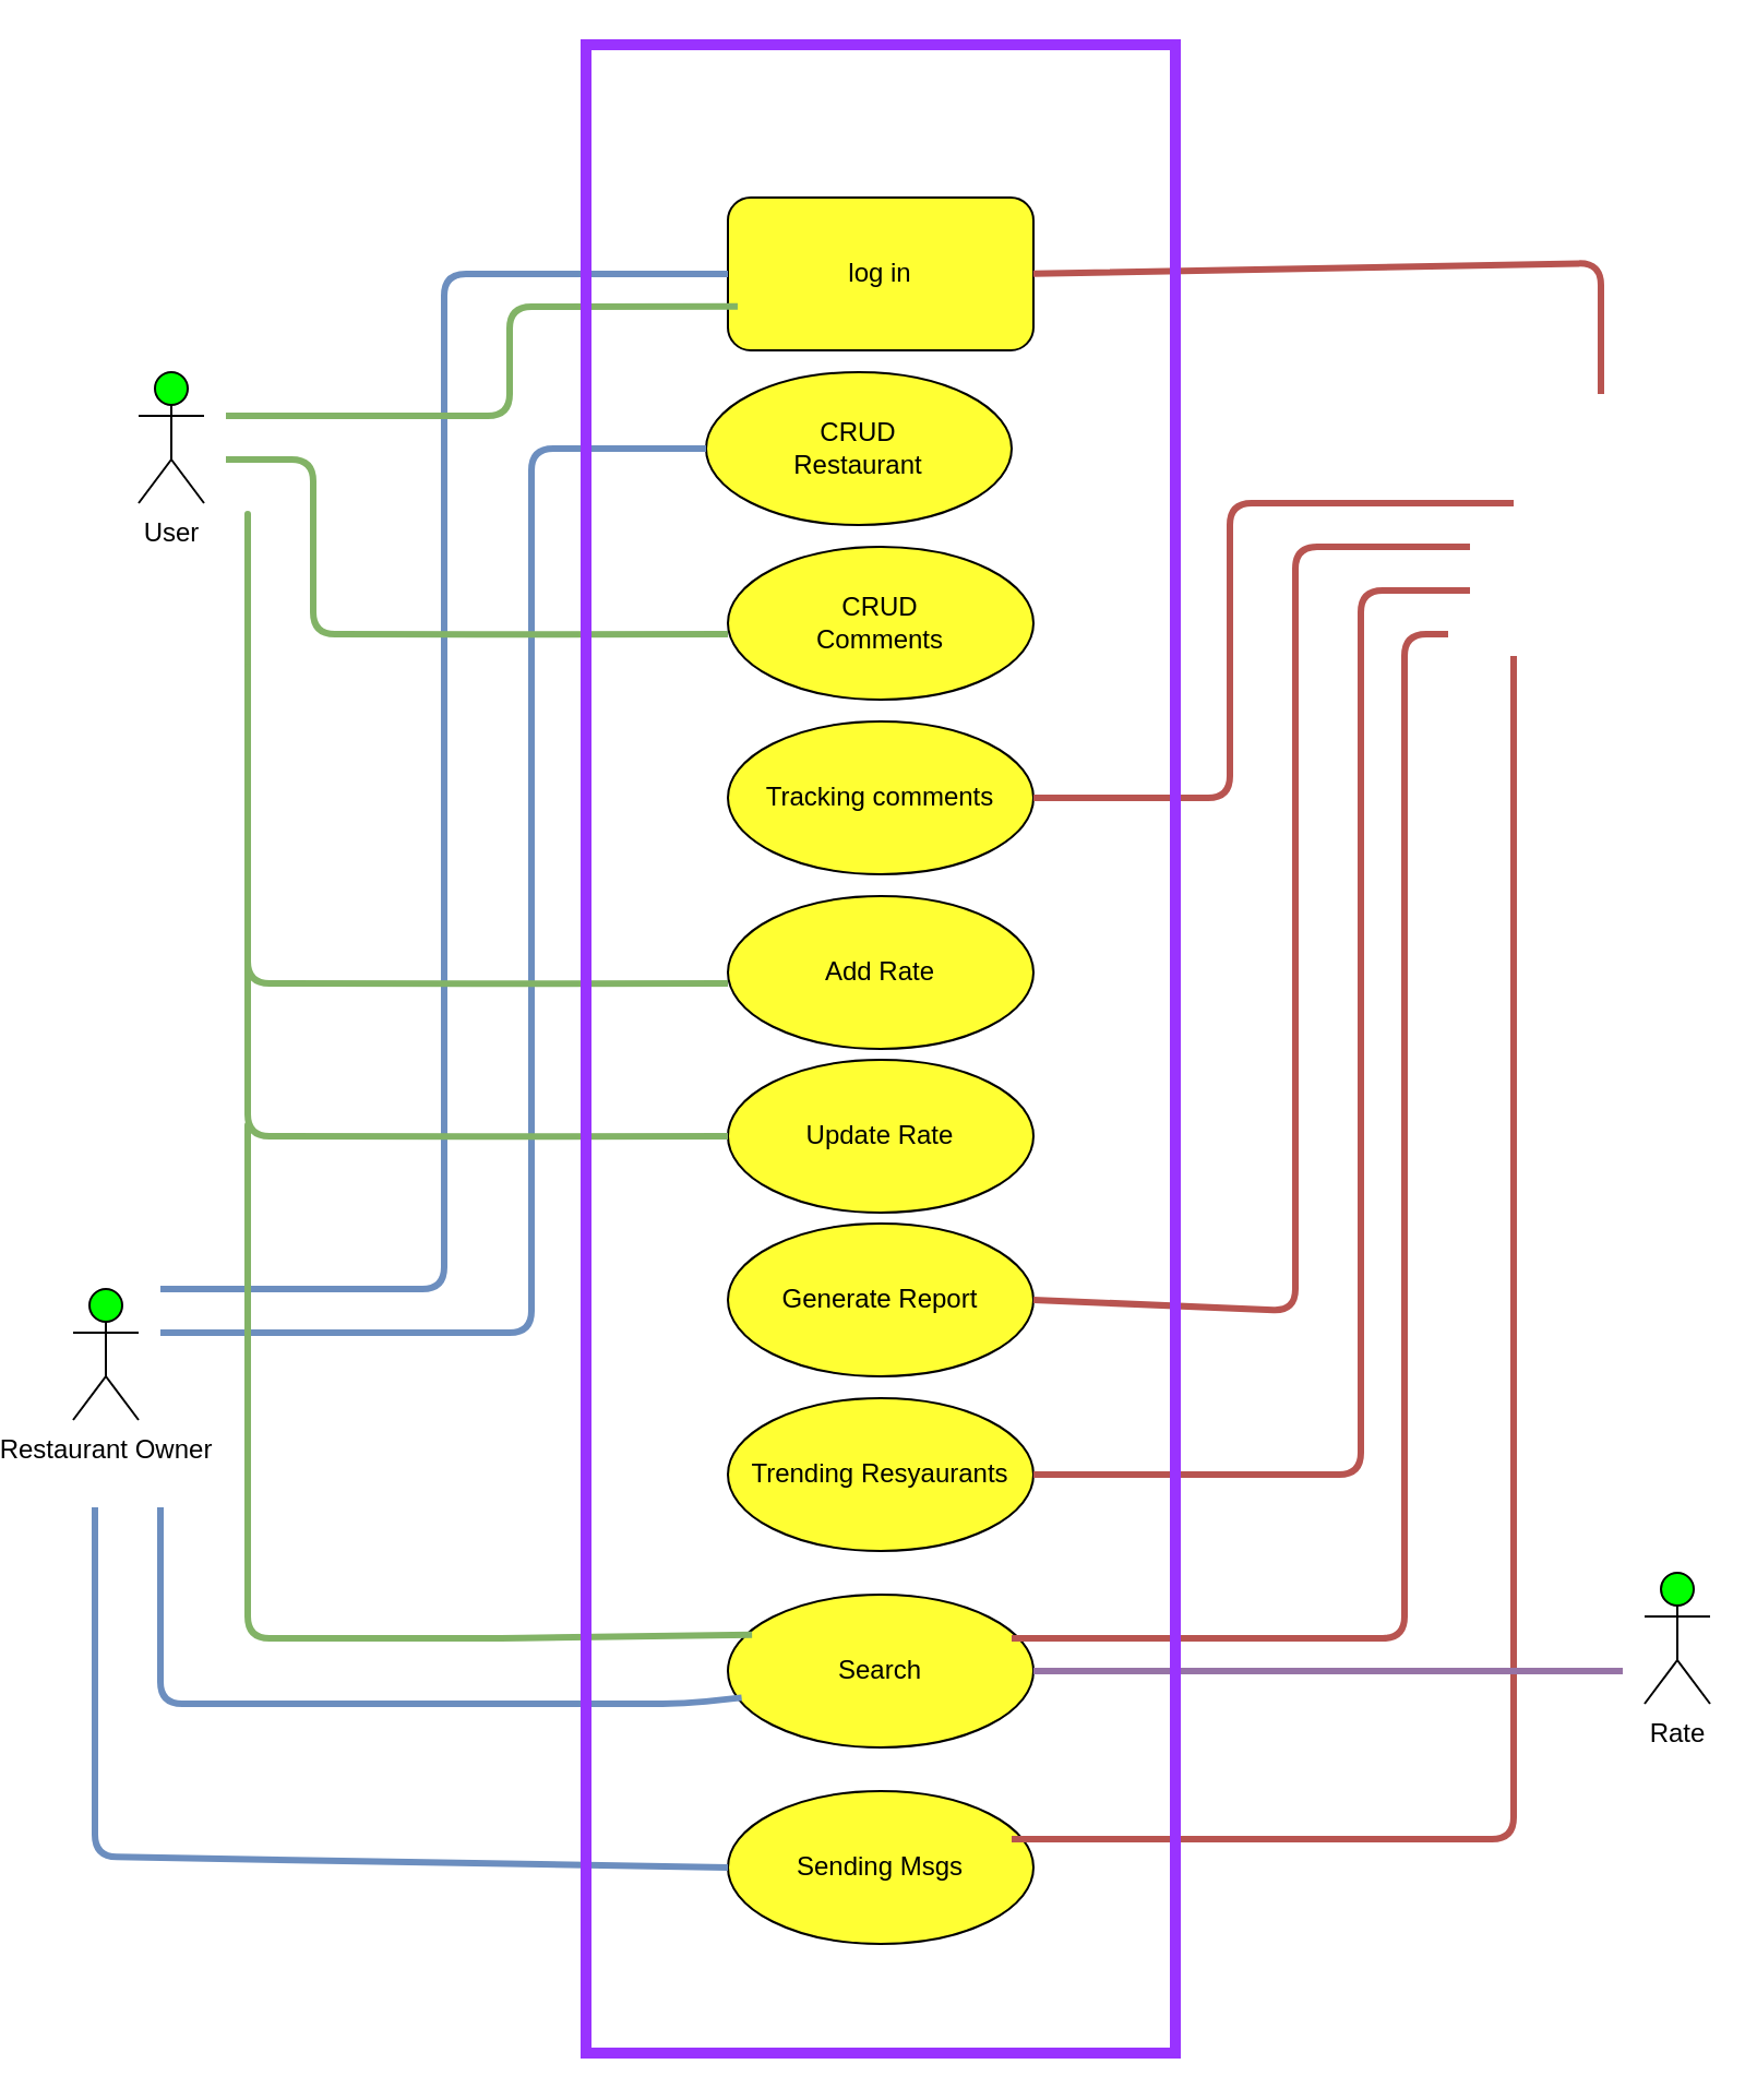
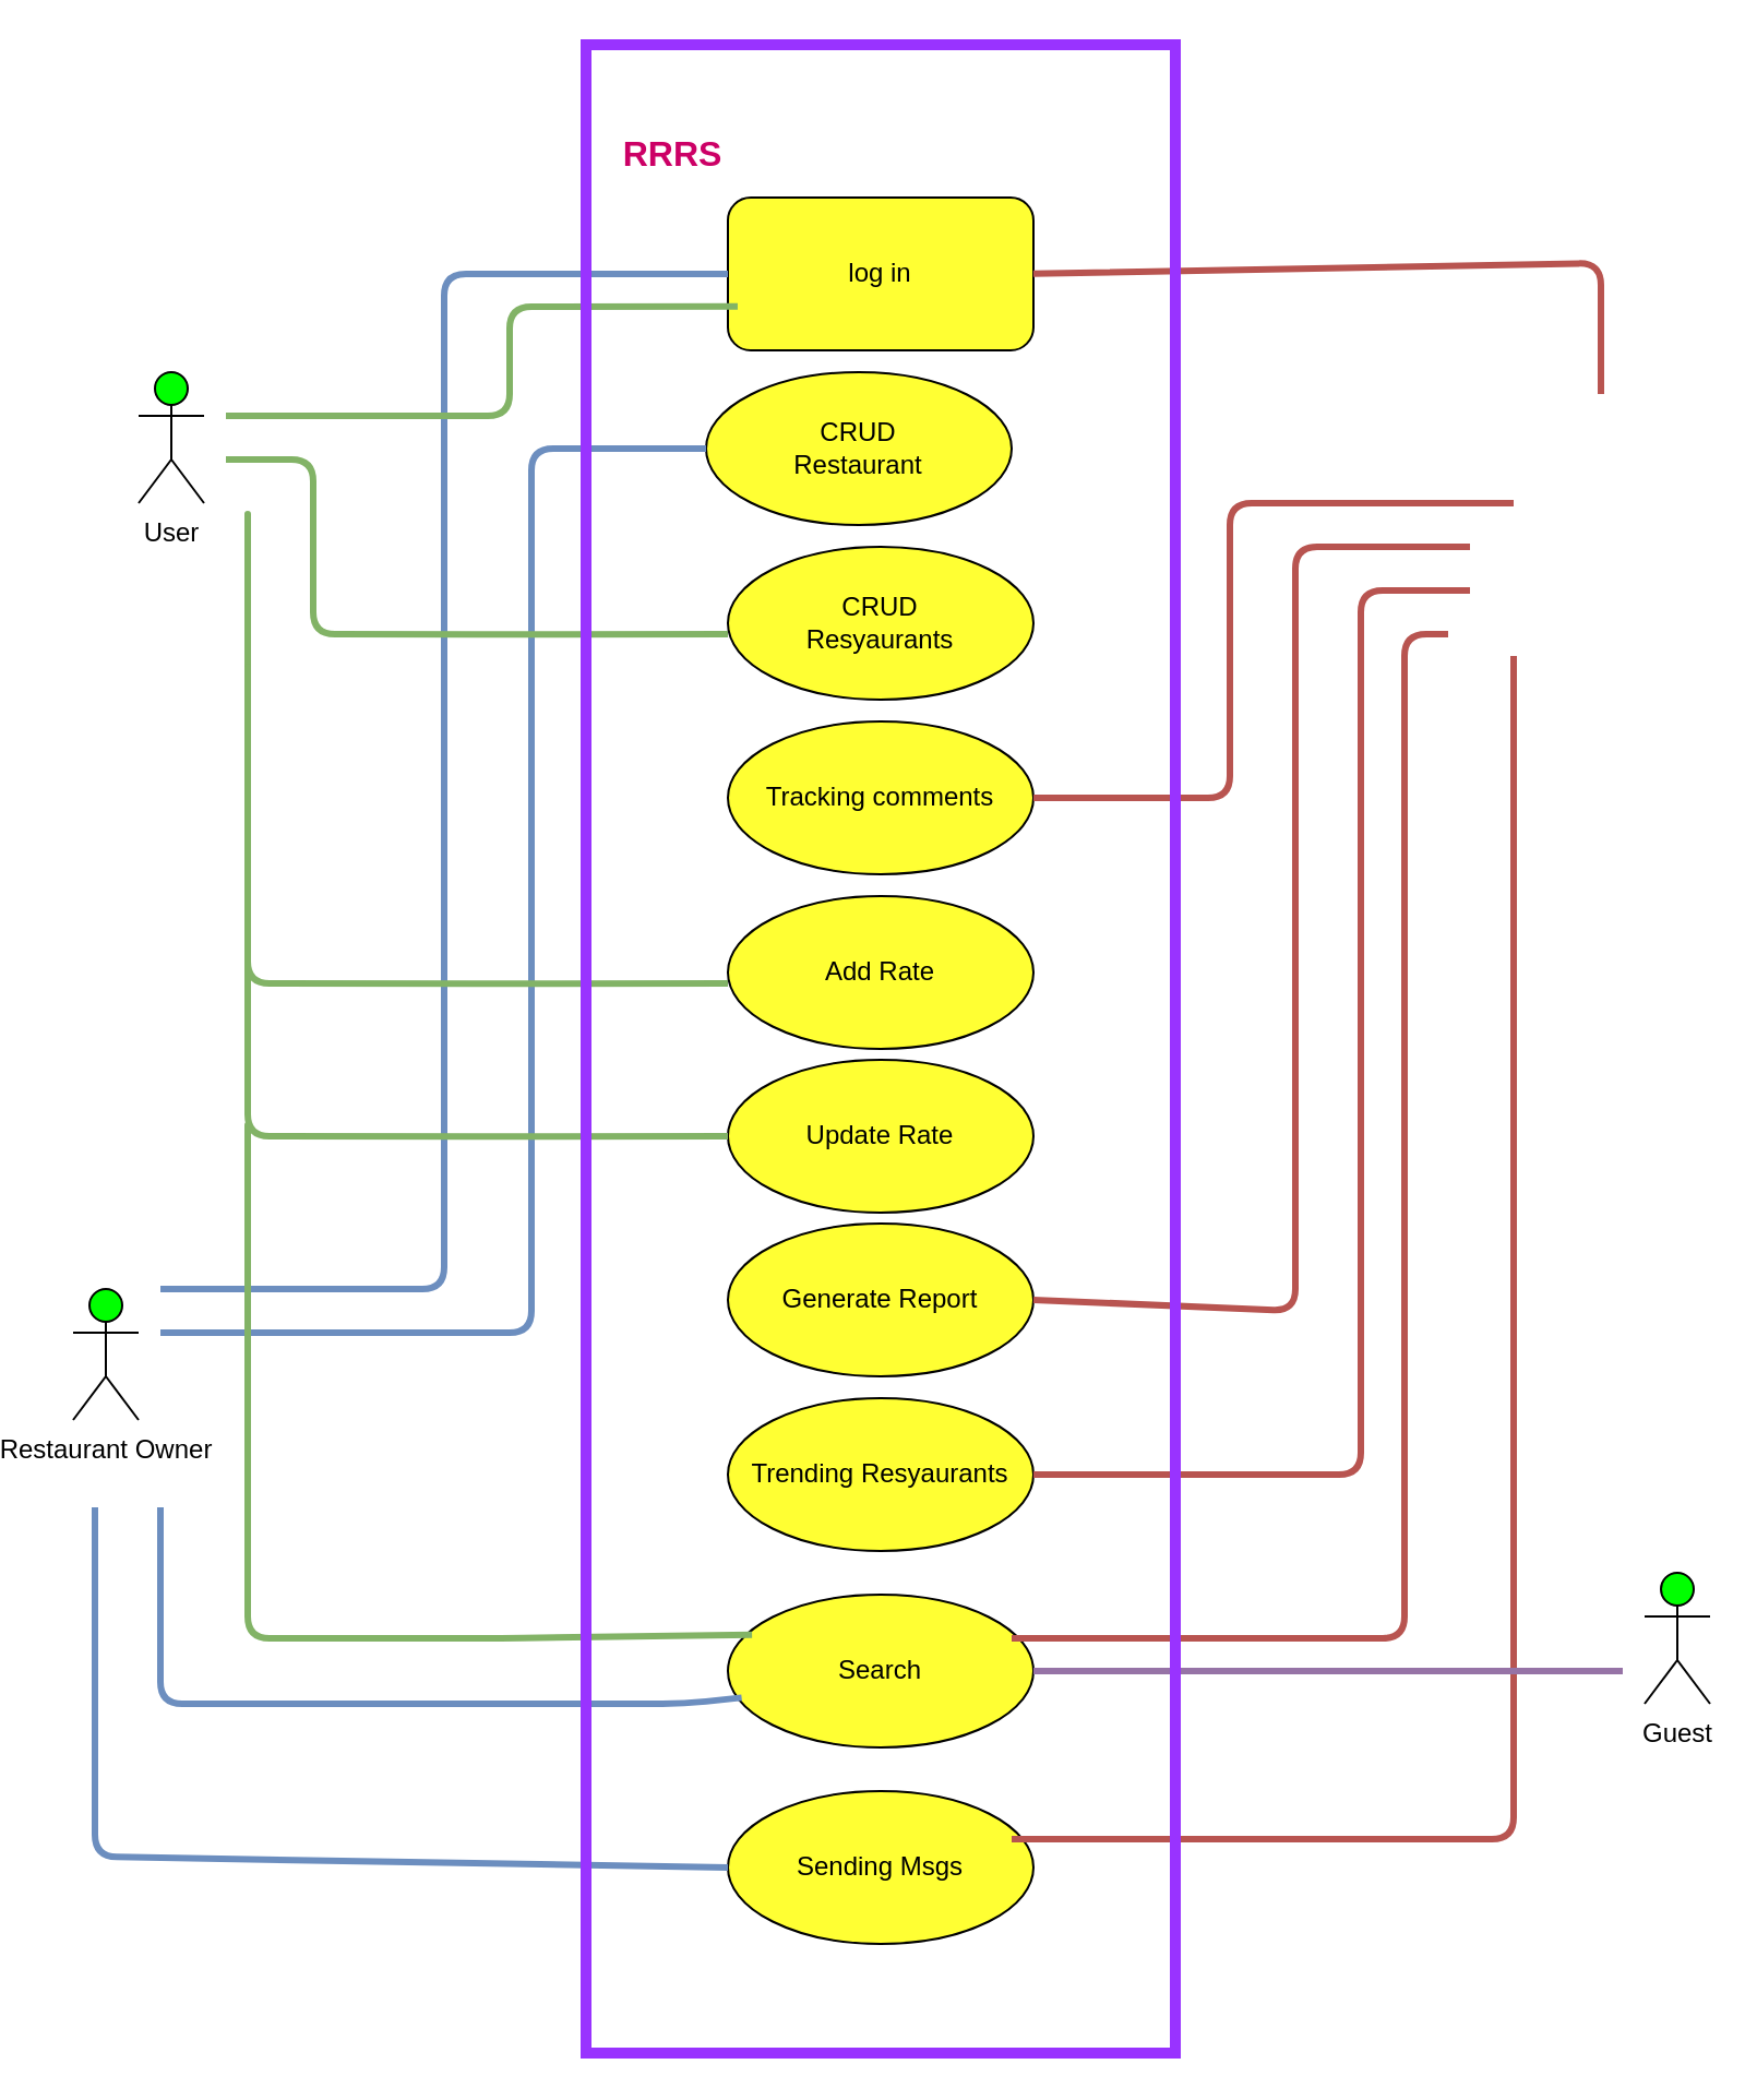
  <mxCell id="0" />
  <mxCell id="1" parent="0" />
  <mxCell id="2" value="User" style="shape=umlActor;verticalLabelPosition=bottom;verticalAlign=top;html=1;outlineConnect=0;fillColor=#00FF00;" parent="1" vertex="1"><mxGeometry x="50" y="170" width="30" height="60" as="geometry" /></mxCell>
  <mxCell id="3" value="log in" style="whiteSpace=wrap;html=1;fillColor=#FFFF33;rounded=1;" parent="1" vertex="1"><mxGeometry x="320" y="90" width="140" height="70" as="geometry" /></mxCell>
  <mxCell id="4" value="Sending Msgs" style="ellipse;whiteSpace=wrap;html=1;fillColor=#FFFF33;" parent="1" vertex="1"><mxGeometry x="320" y="820" width="140" height="70" as="geometry" /></mxCell>
  <mxCell id="5" value="Trending Resyaurants" style="ellipse;whiteSpace=wrap;html=1;fillColor=#FFFF33;" parent="1" vertex="1"><mxGeometry x="320" y="640" width="140" height="70" as="geometry" /></mxCell>
  <mxCell id="6" value="Search" style="ellipse;whiteSpace=wrap;html=1;fillColor=#FFFF33;" parent="1" vertex="1"><mxGeometry x="320" y="730" width="140" height="70" as="geometry" /></mxCell>
  <mxCell id="7" value="Generate Report" style="ellipse;whiteSpace=wrap;html=1;fillColor=#FFFF33;" parent="1" vertex="1"><mxGeometry x="320" y="560" width="140" height="70" as="geometry" /></mxCell>
  <mxCell id="8" value="CRUD&lt;br&gt;Restaurant" style="ellipse;whiteSpace=wrap;html=1;fillColor=#FFFF33;" parent="1" vertex="1"><mxGeometry x="310" y="170" width="140" height="70" as="geometry" /></mxCell>
- <mxCell id="9" value="CRUD&lt;br&gt;Comments" style="ellipse;whiteSpace=wrap;html=1;fillColor=#FFFF33;" parent="1" vertex="1"><mxGeometry x="320" y="250" width="140" height="70" as="geometry" /></mxCell>
+ <mxCell id="9" value="CRUD&lt;br&gt;Resyaurants" style="ellipse;whiteSpace=wrap;html=1;fillColor=#FFFF33;" parent="1" vertex="1"><mxGeometry x="320" y="250" width="140" height="70" as="geometry" /></mxCell>
  <mxCell id="10" value="Tracking comments" style="ellipse;whiteSpace=wrap;html=1;fillColor=#FFFF33;" parent="1" vertex="1"><mxGeometry x="320" y="330" width="140" height="70" as="geometry" /></mxCell>
  <mxCell id="11" value="Add Rate" style="ellipse;whiteSpace=wrap;html=1;fillColor=#FFFF33;" parent="1" vertex="1"><mxGeometry x="320" y="410" width="140" height="70" as="geometry" /></mxCell>
  <mxCell id="12" value="Update Rate" style="ellipse;whiteSpace=wrap;html=1;fillColor=#FFFF33;" parent="1" vertex="1"><mxGeometry x="320" y="485" width="140" height="70" as="geometry" /></mxCell>
- <mxCell id="14" value="Rate" style="shape=umlActor;verticalLabelPosition=bottom;verticalAlign=top;html=1;outlineConnect=0;fillColor=#00FF00;" parent="1" vertex="1"><mxGeometry x="740" y="720" width="30" height="60" as="geometry" /></mxCell>
+ <mxCell id="13" value="&lt;font style=&quot;font-size: 16px;&quot; color=&quot;#cc0066&quot;&gt;RRRS&lt;/font&gt;" style="text;html=1;strokeColor=none;fillColor=none;align=center;verticalAlign=middle;whiteSpace=wrap;rounded=0;strokeWidth=3;fontStyle=1;fontSize=16;" parent="1" vertex="1"><mxGeometry x="260" y="60" width="70" height="20" as="geometry" /></mxCell>
+ <mxCell id="14" value="Guest" style="shape=umlActor;verticalLabelPosition=bottom;verticalAlign=top;html=1;outlineConnect=0;fillColor=#00FF00;" parent="1" vertex="1"><mxGeometry x="740" y="720" width="30" height="60" as="geometry" /></mxCell>
  <mxCell id="15" value="Restaurant Owner" style="shape=umlActor;verticalLabelPosition=bottom;verticalAlign=top;html=1;outlineConnect=0;fillColor=#00FF00;" parent="1" vertex="1"><mxGeometry x="20" y="590" width="30" height="60" as="geometry" /></mxCell>
  <mxCell id="16" value="" style="endArrow=none;html=1;fillColor=#f8cecc;strokeColor=#b85450;strokeWidth=3;" parent="1" edge="1"><mxGeometry width="50" height="50" relative="1" as="geometry"><mxPoint x="450" y="842" as="sourcePoint" /><mxPoint x="680" y="300" as="targetPoint" /><Array as="points"><mxPoint x="680" y="842" /><mxPoint x="680" y="570" /></Array></mxGeometry></mxCell>
  <mxCell id="17" value="" style="endArrow=none;html=1;exitX=0.759;exitY=0.114;exitDx=0;exitDy=0;exitPerimeter=0;fillColor=#f8cecc;strokeColor=#b85450;startArrow=none;strokeWidth=3;" parent="1" edge="1" source="32"><mxGeometry width="50" height="50" relative="1" as="geometry"><mxPoint x="459.93" y="120.32" as="sourcePoint" /><mxPoint x="720" y="180" as="targetPoint" /><Array as="points"><mxPoint x="720" y="120" /></Array></mxGeometry></mxCell>
  <mxCell id="18" value="" style="endArrow=none;html=1;exitX=1;exitY=0.5;exitDx=0;exitDy=0;fillColor=#f8cecc;strokeColor=#b85450;strokeWidth=3;" parent="1" source="10" edge="1"><mxGeometry width="50" height="50" relative="1" as="geometry"><mxPoint x="525" y="335.8" as="sourcePoint" /><mxPoint x="680" y="230" as="targetPoint" /><Array as="points"><mxPoint x="550" y="365" /><mxPoint x="550" y="230" /></Array></mxGeometry></mxCell>
  <mxCell id="19" value="" style="endArrow=none;html=1;exitX=1;exitY=0.5;exitDx=0;exitDy=0;fillColor=#f8cecc;strokeColor=#b85450;strokeWidth=3;" parent="1" source="7" edge="1"><mxGeometry width="50" height="50" relative="1" as="geometry"><mxPoint x="489.93" y="150.32" as="sourcePoint" /><mxPoint x="660" y="250" as="targetPoint" /><Array as="points"><mxPoint x="580" y="600" /><mxPoint x="580" y="250" /></Array></mxGeometry></mxCell>
  <mxCell id="20" value="" style="endArrow=none;html=1;fillColor=#f8cecc;strokeColor=#b85450;strokeWidth=3;" parent="1" edge="1"><mxGeometry width="50" height="50" relative="1" as="geometry"><mxPoint x="450" y="750" as="sourcePoint" /><mxPoint x="650" y="290" as="targetPoint" /><Array as="points"><mxPoint x="630" y="750" /><mxPoint x="630" y="380" /><mxPoint x="630" y="290" /></Array></mxGeometry></mxCell>
  <mxCell id="21" value="" style="endArrow=none;html=1;exitX=1;exitY=0.5;exitDx=0;exitDy=0;fillColor=#e1d5e7;strokeColor=#9673a6;strokeWidth=3;" parent="1" source="6" edge="1"><mxGeometry width="50" height="50" relative="1" as="geometry"><mxPoint x="820" y="650" as="sourcePoint" /><mxPoint x="730" y="765" as="targetPoint" /></mxGeometry></mxCell>
  <mxCell id="22" value="" style="endArrow=none;html=1;exitX=1;exitY=0.5;exitDx=0;exitDy=0;fillColor=#f8cecc;strokeColor=#b85450;strokeWidth=3;" parent="1" source="5" edge="1"><mxGeometry width="50" height="50" relative="1" as="geometry"><mxPoint x="519.93" y="180.32" as="sourcePoint" /><mxPoint x="660" y="270" as="targetPoint" /><Array as="points"><mxPoint x="610" y="675" /><mxPoint x="610" y="470" /><mxPoint x="610" y="270" /></Array></mxGeometry></mxCell>
  <mxCell id="23" value="" style="endArrow=none;html=1;entryX=0;entryY=0.5;entryDx=0;entryDy=0;fillColor=#dae8fc;strokeColor=#6c8ebf;strokeWidth=3;" parent="1" target="3" edge="1"><mxGeometry width="50" height="50" relative="1" as="geometry"><mxPoint x="60" y="590" as="sourcePoint" /><mxPoint x="240.07" y="439.68" as="targetPoint" /><Array as="points"><mxPoint x="190" y="590" /><mxPoint x="190" y="125" /></Array></mxGeometry></mxCell>
  <mxCell id="24" value="" style="endArrow=none;html=1;entryX=0;entryY=0.5;entryDx=0;entryDy=0;fillColor=#dae8fc;strokeColor=#6c8ebf;strokeWidth=3;" parent="1" target="8" edge="1"><mxGeometry width="50" height="50" relative="1" as="geometry"><mxPoint x="60" y="610" as="sourcePoint" /><mxPoint x="310" y="210" as="targetPoint" /><Array as="points"><mxPoint x="160" y="610" /><mxPoint x="230" y="610" /><mxPoint x="230" y="205" /></Array></mxGeometry></mxCell>
  <mxCell id="25" value="" style="endArrow=none;html=1;fillColor=#dae8fc;strokeColor=#6c8ebf;entryX=0.045;entryY=0.674;entryDx=0;entryDy=0;entryPerimeter=0;strokeWidth=3;" parent="1" target="6" edge="1"><mxGeometry width="50" height="50" relative="1" as="geometry"><mxPoint x="60" y="690" as="sourcePoint" /><mxPoint x="320" y="780" as="targetPoint" /><Array as="points"><mxPoint x="60" y="780" /><mxPoint x="300" y="780" /></Array></mxGeometry></mxCell>
  <mxCell id="26" value="" style="endArrow=none;html=1;entryX=0;entryY=0.5;entryDx=0;entryDy=0;fillColor=#dae8fc;strokeColor=#6c8ebf;strokeWidth=3;" parent="1" target="4" edge="1"><mxGeometry width="50" height="50" relative="1" as="geometry"><mxPoint x="30" y="690" as="sourcePoint" /><mxPoint x="330" y="775" as="targetPoint" /><Array as="points"><mxPoint x="30" y="850" /></Array></mxGeometry></mxCell>
  <mxCell id="27" value="" style="endArrow=none;html=1;entryX=0.032;entryY=0.712;entryDx=0;entryDy=0;entryPerimeter=0;fillColor=#d5e8d4;strokeColor=#82b366;strokeWidth=3;" parent="1" target="3" edge="1"><mxGeometry width="50" height="50" relative="1" as="geometry"><mxPoint x="90" y="190" as="sourcePoint" /><mxPoint x="260" y="140" as="targetPoint" /><Array as="points"><mxPoint x="220" y="190" /><mxPoint x="220" y="140" /></Array></mxGeometry></mxCell>
  <mxCell id="28" value="" style="endArrow=none;html=1;entryX=0.032;entryY=0.712;entryDx=0;entryDy=0;entryPerimeter=0;fillColor=#d5e8d4;strokeColor=#82b366;strokeWidth=3;" parent="1" edge="1"><mxGeometry width="50" height="50" relative="1" as="geometry"><mxPoint x="90" y="210" as="sourcePoint" /><mxPoint x="320" y="290" as="targetPoint" /><Array as="points"><mxPoint x="130" y="210" /><mxPoint x="130" y="290" /><mxPoint x="215.52" y="290.16" /></Array></mxGeometry></mxCell>
  <mxCell id="29" value="" style="endArrow=none;html=1;entryX=0.032;entryY=0.712;entryDx=0;entryDy=0;entryPerimeter=0;fillColor=#d5e8d4;strokeColor=#82b366;strokeWidth=3;" parent="1" edge="1"><mxGeometry width="50" height="50" relative="1" as="geometry"><mxPoint x="100" y="280" as="sourcePoint" /><mxPoint x="320" y="450" as="targetPoint" /><Array as="points"><mxPoint x="100" y="230" /><mxPoint x="100" y="450" /><mxPoint x="215.52" y="450.16" /></Array></mxGeometry></mxCell>
  <mxCell id="30" value="" style="endArrow=none;html=1;entryX=0.032;entryY=0.712;entryDx=0;entryDy=0;entryPerimeter=0;fillColor=#d5e8d4;strokeColor=#82b366;strokeWidth=3;" parent="1" edge="1"><mxGeometry width="50" height="50" relative="1" as="geometry"><mxPoint x="100" y="350" as="sourcePoint" /><mxPoint x="320" y="520" as="targetPoint" /><Array as="points"><mxPoint x="100" y="300" /><mxPoint x="100" y="520" /><mxPoint x="215.52" y="520.16" /></Array></mxGeometry></mxCell>
  <mxCell id="31" value="" style="endArrow=none;html=1;fillColor=#d5e8d4;strokeColor=#82b366;entryX=0.079;entryY=0.263;entryDx=0;entryDy=0;entryPerimeter=0;strokeWidth=3;" parent="1" target="6" edge="1"><mxGeometry width="50" height="50" relative="1" as="geometry"><mxPoint x="100" y="559.92" as="sourcePoint" /><mxPoint x="320" y="729.92" as="targetPoint" /><Array as="points"><mxPoint x="100" y="509.92" /><mxPoint x="100" y="750" /><mxPoint x="216" y="750" /></Array></mxGeometry></mxCell>
  <mxCell id="32" value="" style="rounded=0;whiteSpace=wrap;html=1;strokeColor=#9933FF;fillColor=none;strokeWidth=5;" parent="1" vertex="1"><mxGeometry x="255" y="20" width="270" height="920" as="geometry" /></mxCell>
